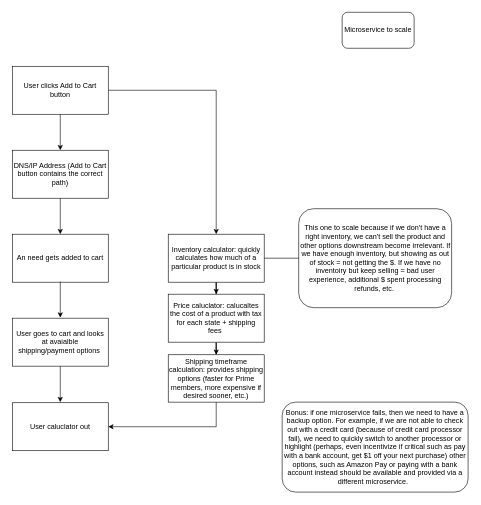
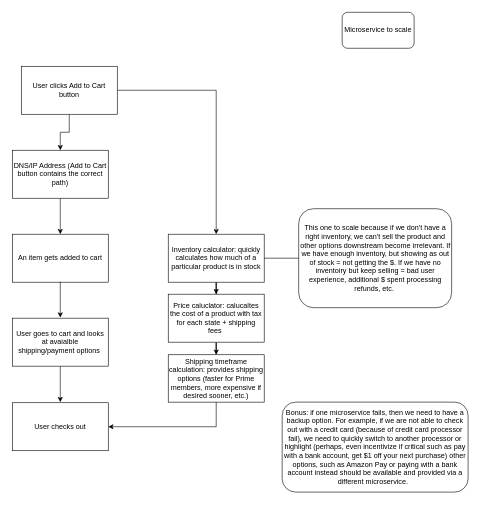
  <mxCell id="0" />
  <mxCell id="1" parent="0" />
  <mxCell id="2" value="" style="edgeStyle=orthogonalEdgeStyle;rounded=0;orthogonalLoop=1;jettySize=auto;html=1;" edge="1" parent="1" source="4" target="6"><mxGeometry relative="1" as="geometry" /></mxCell>
  <mxCell id="3" style="edgeStyle=orthogonalEdgeStyle;rounded=0;orthogonalLoop=1;jettySize=auto;html=1;entryX=0.5;entryY=0;entryDx=0;entryDy=0;" edge="1" parent="1" source="4" target="8"><mxGeometry relative="1" as="geometry" /></mxCell>
- <mxCell id="4" value="User clicks Add to Cart button" style="rounded=0;whiteSpace=wrap;html=1;" parent="1" vertex="1"><mxGeometry x="20" y="110" width="160" height="80" as="geometry" /></mxCell>
+ <mxCell id="4" value="User clicks Add to Cart button" style="rounded=0;whiteSpace=wrap;html=1;" parent="1" vertex="1"><mxGeometry x="35" y="110" width="160" height="80" as="geometry" /></mxCell>
  <mxCell id="5" value="" style="edgeStyle=orthogonalEdgeStyle;rounded=0;orthogonalLoop=1;jettySize=auto;html=1;" edge="1" parent="1" source="6" target="11"><mxGeometry relative="1" as="geometry" /></mxCell>
  <mxCell id="6" value="DNS/IP Address (Add to Cart button contains the correct path)" style="rounded=0;whiteSpace=wrap;html=1;" parent="1" vertex="1"><mxGeometry x="20" y="250" width="160" height="80" as="geometry" /></mxCell>
  <mxCell id="7" value="" style="edgeStyle=orthogonalEdgeStyle;rounded=0;orthogonalLoop=1;jettySize=auto;html=1;" edge="1" parent="1" source="8" target="10"><mxGeometry relative="1" as="geometry" /></mxCell>
  <mxCell id="8" value="Inventory calculator: quickly calculates how much of a particular product is in stock" style="rounded=0;whiteSpace=wrap;html=1;" parent="1" vertex="1"><mxGeometry x="280" y="390" width="160" height="80" as="geometry" /></mxCell>
  <mxCell id="9" value="" style="edgeStyle=orthogonalEdgeStyle;rounded=0;orthogonalLoop=1;jettySize=auto;html=1;" edge="1" parent="1" source="10" target="13"><mxGeometry relative="1" as="geometry" /></mxCell>
  <mxCell id="10" value="Price caluclator: calucaltes the cost of a product with tax for each state + shipping fees&amp;nbsp;" style="rounded=0;whiteSpace=wrap;html=1;" parent="1" vertex="1"><mxGeometry x="280" y="490" width="160" height="80" as="geometry" /></mxCell>
- <mxCell id="11" value="An need gets added to cart" style="rounded=0;whiteSpace=wrap;html=1;" parent="1" vertex="1"><mxGeometry x="20" y="390" width="160" height="80" as="geometry" /></mxCell>
+ <mxCell id="11" value="An item gets added to cart" style="rounded=0;whiteSpace=wrap;html=1;" parent="1" vertex="1"><mxGeometry x="20" y="390" width="160" height="80" as="geometry" /></mxCell>
  <mxCell id="12" style="edgeStyle=orthogonalEdgeStyle;rounded=0;orthogonalLoop=1;jettySize=auto;html=1;entryX=1;entryY=0.5;entryDx=0;entryDy=0;exitX=0.559;exitY=0.974;exitDx=0;exitDy=0;exitPerimeter=0;" edge="1" parent="1" source="13" target="17"><mxGeometry relative="1" as="geometry"><mxPoint x="360" y="700" as="sourcePoint" /><Array as="points"><mxPoint x="360" y="668" /><mxPoint x="360" y="711" /></Array></mxGeometry></mxCell>
  <mxCell id="13" value="Shipping timeframe calculation: provides shipping options (faster for Prime members, more expensive if desired sooner, etc.)" style="rounded=0;whiteSpace=wrap;html=1;" parent="1" vertex="1"><mxGeometry x="280" y="591" width="160" height="79" as="geometry" /></mxCell>
  <mxCell id="14" value="" style="edgeStyle=orthogonalEdgeStyle;rounded=0;orthogonalLoop=1;jettySize=auto;html=1;" edge="1" parent="1"><mxGeometry relative="1" as="geometry"><mxPoint x="100" y="469" as="sourcePoint" /><mxPoint x="100" y="529" as="targetPoint" /></mxGeometry></mxCell>
  <mxCell id="15" value="User goes to cart and looks at avaialble shipping/payment options&amp;nbsp;" style="rounded=0;whiteSpace=wrap;html=1;" vertex="1" parent="1"><mxGeometry x="20" y="530" width="160" height="80" as="geometry" /></mxCell>
  <mxCell id="16" value="" style="edgeStyle=orthogonalEdgeStyle;rounded=0;orthogonalLoop=1;jettySize=auto;html=1;" edge="1" parent="1"><mxGeometry relative="1" as="geometry"><mxPoint x="100" y="610" as="sourcePoint" /><mxPoint x="100" y="670" as="targetPoint" /></mxGeometry></mxCell>
- <mxCell id="17" value="User caluclator out" style="rounded=0;whiteSpace=wrap;html=1;" vertex="1" parent="1"><mxGeometry x="20" y="671" width="160" height="80" as="geometry" /></mxCell>
+ <mxCell id="17" value="User checks out" style="rounded=0;whiteSpace=wrap;html=1;" vertex="1" parent="1"><mxGeometry x="20" y="671" width="160" height="80" as="geometry" /></mxCell>
  <mxCell id="18" value="Microservice to scale" style="rounded=1;whiteSpace=wrap;html=1;" vertex="1" parent="1"><mxGeometry x="570" y="20" width="120" height="60" as="geometry" /></mxCell>
  <mxCell id="19" value="This one to scale because if we don't have a right inventory, we can't sell the product and other options downstream become irrelevant. If we have enough inventory, but showing as out of stock = not getting the $. If we have no inventoiry but keep selling = bad user experience, additional $ spent processing refunds, etc.&amp;nbsp;" style="rounded=1;whiteSpace=wrap;html=1;" vertex="1" parent="1"><mxGeometry x="497.5" y="347.5" width="255" height="165" as="geometry" /></mxCell>
  <mxCell id="20" value="" style="endArrow=none;html=1;rounded=0;entryX=0;entryY=0.5;entryDx=0;entryDy=0;" edge="1" parent="1" target="19"><mxGeometry width="50" height="50" relative="1" as="geometry"><mxPoint x="440" y="430" as="sourcePoint" /><mxPoint x="490" y="380" as="targetPoint" /></mxGeometry></mxCell>
  <mxCell id="21" value="Bonus: if one microservice fails, then we need to have a backup option. For example, if we are not able to check out with a credit card (because of credit card processor fail), we need to quickly switch to another processor or highlight (perhaps, even incentivize if critical such as pay with a bank account, get $1 off your next purchase) other options, such as Amazon Pay or paying with a bank account instead should be available and provided via a different microservice.&amp;nbsp;&amp;nbsp;" style="rounded=1;whiteSpace=wrap;html=1;" vertex="1" parent="1"><mxGeometry x="470" y="670" width="310" height="150" as="geometry" /></mxCell>
